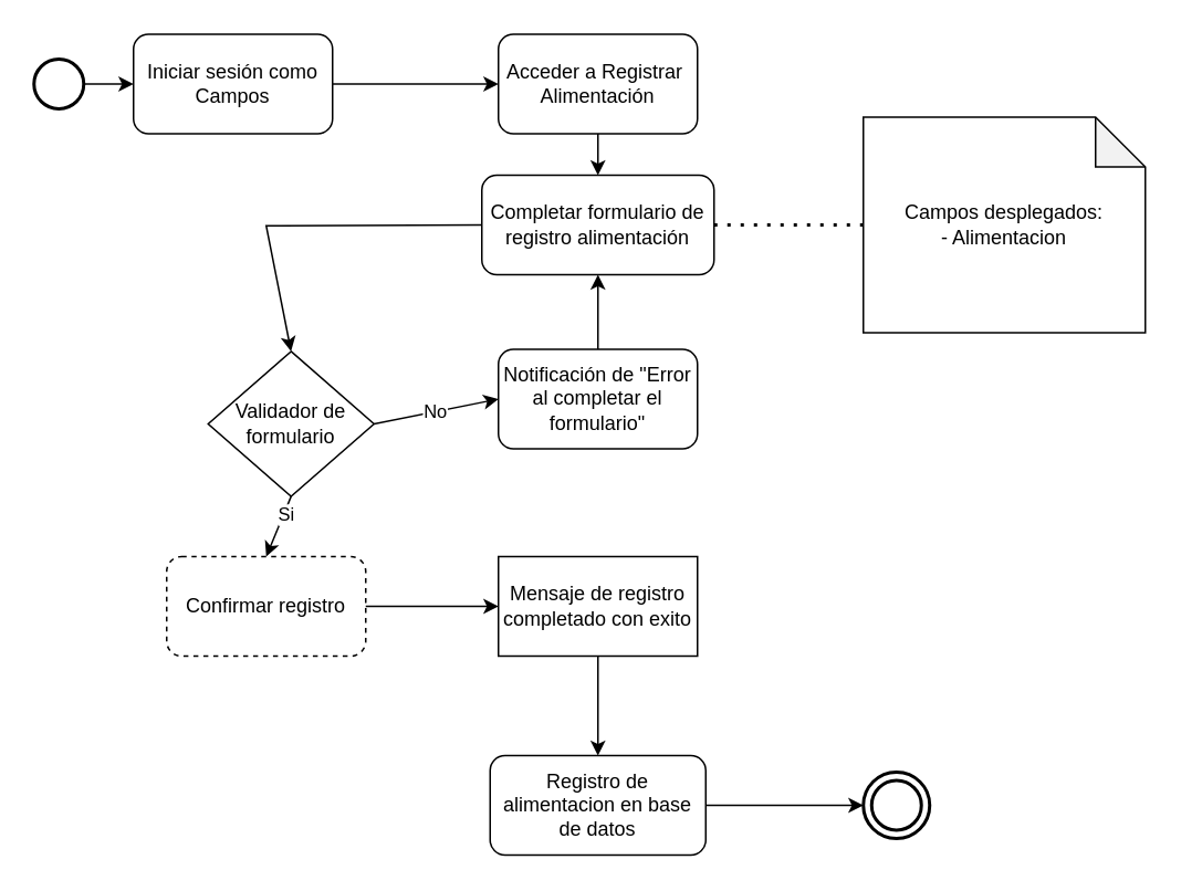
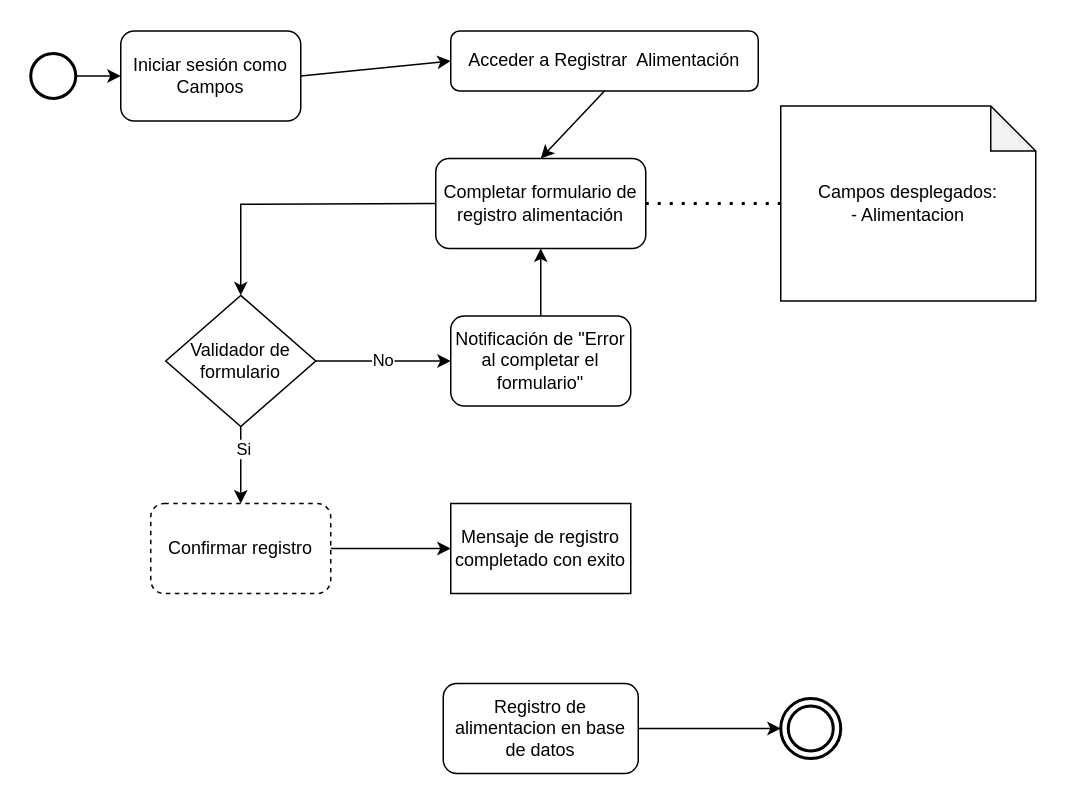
  <mxCell id="0" />
  <mxCell id="1" parent="0" />
  <mxCell id="2" value="" style="strokeWidth=2;html=1;shape=mxgraph.flowchart.start_2;whiteSpace=wrap;" vertex="1" parent="1"><mxGeometry x="20" y="35" width="30" height="30" as="geometry" /></mxCell>
  <mxCell id="3" value="" style="ellipse;shape=doubleEllipse;whiteSpace=wrap;html=1;aspect=fixed;perimeterSpacing=0;strokeWidth=2;" vertex="1" parent="1"><mxGeometry x="520" y="465" width="40" height="40" as="geometry" /></mxCell>
  <mxCell id="4" value="Iniciar sesión como Campos" style="rounded=1;whiteSpace=wrap;html=1;" vertex="1" parent="1"><mxGeometry x="80" y="20" width="120" height="60" as="geometry" /></mxCell>
  <mxCell id="5" value="" style="endArrow=classic;html=1;rounded=0;exitX=1;exitY=0.5;exitDx=0;exitDy=0;exitPerimeter=0;entryX=0;entryY=0.5;entryDx=0;entryDy=0;" edge="1" parent="1" source="2" target="4"><mxGeometry width="50" height="50" relative="1" as="geometry"><mxPoint x="170" y="340" as="sourcePoint" /><mxPoint x="220" y="290" as="targetPoint" /></mxGeometry></mxCell>
  <mxCell id="6" value="Completar formulario de registro alimentación" style="rounded=1;whiteSpace=wrap;html=1;" vertex="1" parent="1"><mxGeometry x="290" y="105" width="140" height="60" as="geometry" /></mxCell>
  <mxCell id="7" value="" style="endArrow=classic;html=1;rounded=0;exitX=1;exitY=0.5;exitDx=0;exitDy=0;entryX=0;entryY=0.5;entryDx=0;entryDy=0;" edge="1" parent="1" source="4" target="22"><mxGeometry width="50" height="50" relative="1" as="geometry"><mxPoint x="70" y="75" as="sourcePoint" /><mxPoint x="120" y="75" as="targetPoint" /></mxGeometry></mxCell>
- <mxCell id="8" value="Validador de formulario" style="rhombus;whiteSpace=wrap;html=1;" vertex="1" parent="1"><mxGeometry x="125" y="211.25" width="100" height="87.5" as="geometry" /></mxCell>
+ <mxCell id="8" value="Validador de formulario" style="rhombus;whiteSpace=wrap;html=1;" vertex="1" parent="1"><mxGeometry x="110" y="196.25" width="100" height="87.5" as="geometry" /></mxCell>
  <mxCell id="9" value="" style="endArrow=classic;html=1;rounded=0;exitX=0;exitY=0.5;exitDx=0;exitDy=0;entryX=0.5;entryY=0;entryDx=0;entryDy=0;" edge="1" parent="1" source="6" target="8"><mxGeometry width="50" height="50" relative="1" as="geometry"><mxPoint x="240" y="75" as="sourcePoint" /><mxPoint x="280" y="75" as="targetPoint" /><Array as="points"><mxPoint x="160" y="135.5" /></Array></mxGeometry></mxCell>
  <mxCell id="10" value="Notificación de &quot;Error al completar el formulario&quot;" style="rounded=1;whiteSpace=wrap;html=1;" vertex="1" parent="1"><mxGeometry x="300" y="210" width="120" height="60" as="geometry" /></mxCell>
  <mxCell id="11" value="No" style="endArrow=classic;html=1;rounded=0;exitX=1;exitY=0.5;exitDx=0;exitDy=0;entryX=0;entryY=0.5;entryDx=0;entryDy=0;" edge="1" parent="1" source="8" target="10"><mxGeometry width="50" height="50" relative="1" as="geometry"><mxPoint x="340" y="105" as="sourcePoint" /><mxPoint x="340" y="135" as="targetPoint" /><Array as="points" /></mxGeometry></mxCell>
  <mxCell id="12" value="" style="endArrow=classic;html=1;rounded=0;exitX=0.5;exitY=0;exitDx=0;exitDy=0;entryX=0.5;entryY=1;entryDx=0;entryDy=0;" edge="1" parent="1" source="10" target="6"><mxGeometry width="50" height="50" relative="1" as="geometry"><mxPoint x="520" y="65" as="sourcePoint" /><mxPoint x="470" y="177.5" as="targetPoint" /><Array as="points" /></mxGeometry></mxCell>
  <mxCell id="13" value="" style="endArrow=classic;html=1;rounded=0;exitX=0.5;exitY=1;exitDx=0;exitDy=0;entryX=0.5;entryY=0;entryDx=0;entryDy=0;" edge="1" parent="1" source="8" target="15"><mxGeometry width="50" height="50" relative="1" as="geometry"><mxPoint x="340" y="105" as="sourcePoint" /><mxPoint x="330" y="235" as="targetPoint" /><Array as="points" /></mxGeometry></mxCell>
  <mxCell id="14" value="Si" style="edgeLabel;html=1;align=center;verticalAlign=middle;resizable=0;points=[];" connectable="0" vertex="1" parent="13"><mxGeometry x="-0.427" y="1" relative="1" as="geometry"><mxPoint as="offset" /></mxGeometry></mxCell>
  <mxCell id="15" value="Confirmar registro" style="rounded=1;whiteSpace=wrap;html=1;dashed=1;" vertex="1" parent="1"><mxGeometry x="100" y="335" width="120" height="60" as="geometry" /></mxCell>
  <mxCell id="16" value="Mensaje de registro completado con exito" style="whiteSpace=wrap;html=1;rounded=0;" vertex="1" parent="1"><mxGeometry x="300" y="335" width="120" height="60" as="geometry" /></mxCell>
  <mxCell id="17" value="" style="endArrow=classic;html=1;rounded=0;exitX=1;exitY=0.5;exitDx=0;exitDy=0;entryX=0;entryY=0.5;entryDx=0;entryDy=0;" edge="1" parent="1" source="15" target="16"><mxGeometry width="50" height="50" relative="1" as="geometry"><mxPoint x="340" y="105" as="sourcePoint" /><mxPoint x="340" y="135" as="targetPoint" /><Array as="points" /></mxGeometry></mxCell>
  <mxCell id="18" value="Registro de alimentacion en base de datos" style="rounded=1;whiteSpace=wrap;html=1;" vertex="1" parent="1"><mxGeometry x="295" y="455" width="130" height="60" as="geometry" /></mxCell>
- <mxCell id="19" value="" style="endArrow=classic;html=1;rounded=0;exitX=0.5;exitY=1;exitDx=0;exitDy=0;" edge="1" parent="1" source="16" target="18"><mxGeometry width="50" height="50" relative="1" as="geometry"><mxPoint x="510" y="405" as="sourcePoint" /><mxPoint x="510" y="435" as="targetPoint" /><Array as="points" /></mxGeometry></mxCell>
  <mxCell id="20" value="" style="endArrow=classic;html=1;rounded=0;exitX=1;exitY=0.5;exitDx=0;exitDy=0;" edge="1" parent="1" source="18" target="3"><mxGeometry width="50" height="50" relative="1" as="geometry"><mxPoint x="510" y="495" as="sourcePoint" /><mxPoint x="510" y="525" as="targetPoint" /><Array as="points" /></mxGeometry></mxCell>
  <mxCell id="21" value="Campos desplegados:&lt;br&gt;- Alimentacion" style="shape=note;whiteSpace=wrap;html=1;backgroundOutline=1;darkOpacity=0.05;" vertex="1" parent="1"><mxGeometry x="520" y="70" width="170" height="130" as="geometry" /></mxCell>
- <mxCell id="22" value="Acceder a Registrar&amp;nbsp; Alimentación" style="rounded=1;whiteSpace=wrap;html=1;" vertex="1" parent="1"><mxGeometry x="300" y="20" width="120" height="60" as="geometry" /></mxCell>
+ <mxCell id="22" value="Acceder a Registrar&amp;nbsp; Alimentación" style="rounded=1;whiteSpace=wrap;html=1;" vertex="1" parent="1"><mxGeometry x="300" y="20" width="205" height="40" as="geometry" /></mxCell>
  <mxCell id="23" value="" style="endArrow=classic;html=1;rounded=0;entryX=0.5;entryY=0;entryDx=0;entryDy=0;exitX=0.5;exitY=1;exitDx=0;exitDy=0;" edge="1" parent="1" source="22" target="6"><mxGeometry width="50" height="50" relative="1" as="geometry"><mxPoint x="250" y="85" as="sourcePoint" /><mxPoint x="150" y="190" as="targetPoint" /></mxGeometry></mxCell>
  <mxCell id="24" value="" style="endArrow=none;dashed=1;html=1;dashPattern=1 3;strokeWidth=2;rounded=0;exitX=1;exitY=0.5;exitDx=0;exitDy=0;" edge="1" parent="1" source="6" target="21"><mxGeometry width="50" height="50" relative="1" as="geometry"><mxPoint x="410" y="115" as="sourcePoint" /><mxPoint x="460" y="65" as="targetPoint" /></mxGeometry></mxCell>
